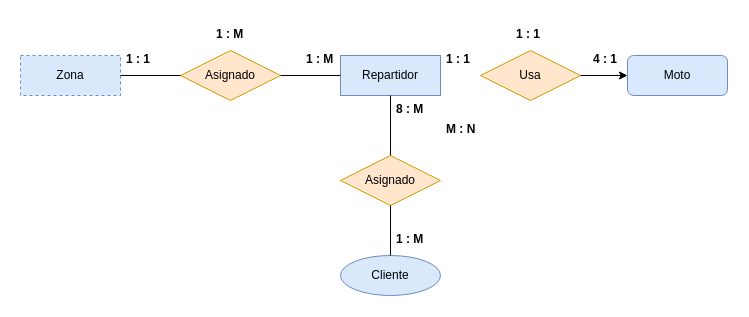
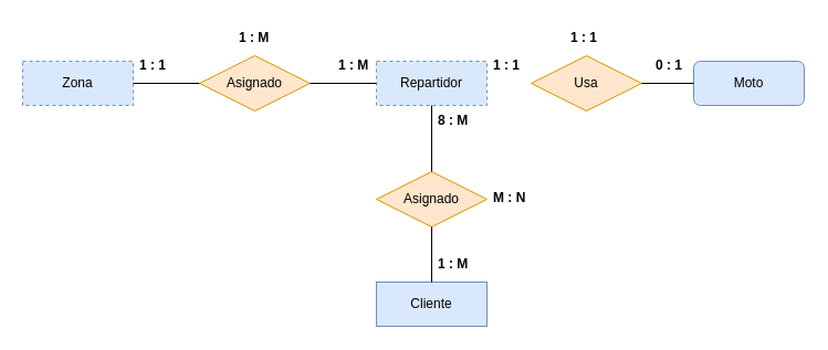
  <mxCell id="0" />
  <mxCell id="1" parent="0" />
- <mxCell id="2" value="Repartidor" style="whiteSpace=wrap;html=1;align=center;fillColor=#dae8fc;strokeColor=#6c8ebf;" vertex="1" parent="1"><mxGeometry x="340" y="55" width="100" height="40" as="geometry" /></mxCell>
+ <mxCell id="2" value="Repartidor" style="whiteSpace=wrap;html=1;align=center;fillColor=#dae8fc;strokeColor=#6c8ebf;dashed=1;" vertex="1" parent="1"><mxGeometry x="340" y="55" width="100" height="40" as="geometry" /></mxCell>
  <mxCell id="3" value="Zona" style="whiteSpace=wrap;html=1;align=center;fillColor=#dae8fc;strokeColor=#6c8ebf;dashed=1;" vertex="1" parent="1"><mxGeometry x="20" y="55" width="100" height="40" as="geometry" /></mxCell>
- <mxCell id="4" value="Cliente" style="ellipse;whiteSpace=wrap;html=1;align=center;fillColor=#dae8fc;strokeColor=#6c8ebf;" vertex="1" parent="1"><mxGeometry x="340" y="255" width="100" height="40" as="geometry" /></mxCell>
+ <mxCell id="4" value="Cliente" style="whiteSpace=wrap;html=1;align=center;fillColor=#dae8fc;strokeColor=#6c8ebf;" vertex="1" parent="1"><mxGeometry x="340" y="255" width="100" height="40" as="geometry" /></mxCell>
  <mxCell id="5" value="Moto" style="whiteSpace=wrap;html=1;align=center;fillColor=#dae8fc;strokeColor=#6c8ebf;rounded=1;" vertex="1" parent="1"><mxGeometry x="627" y="55" width="100" height="40" as="geometry" /></mxCell>
  <mxCell id="6" value="Asignado" style="shape=rhombus;perimeter=rhombusPerimeter;whiteSpace=wrap;html=1;align=center;fillColor=#ffe6cc;strokeColor=#d79b00;" vertex="1" parent="1"><mxGeometry x="180" y="50" width="100" height="50" as="geometry" /></mxCell>
  <mxCell id="7" value="" style="endArrow=none;html=1;rounded=0;" edge="1" parent="1" source="2" target="6"><mxGeometry relative="1" as="geometry"><mxPoint x="60" y="145" as="sourcePoint" /><mxPoint x="220" y="145" as="targetPoint" /></mxGeometry></mxCell>
  <mxCell id="8" value="" style="endArrow=none;html=1;rounded=0;" edge="1" parent="1" source="6" target="3"><mxGeometry relative="1" as="geometry"><mxPoint x="200" y="135" as="sourcePoint" /><mxPoint x="360" y="135" as="targetPoint" /></mxGeometry></mxCell>
  <mxCell id="9" value="1 : M" style="text;strokeColor=none;fillColor=none;spacingLeft=4;spacingRight=4;overflow=hidden;rotatable=0;points=[[0,0.5],[1,0.5]];portConstraint=eastwest;fontSize=12;whiteSpace=wrap;html=1;fontStyle=1" vertex="1" parent="1"><mxGeometry x="210" y="20" width="40" height="30" as="geometry" /></mxCell>
  <mxCell id="10" value="1 : M" style="text;strokeColor=none;fillColor=none;spacingLeft=4;spacingRight=4;overflow=hidden;rotatable=0;points=[[0,0.5],[1,0.5]];portConstraint=eastwest;fontSize=12;whiteSpace=wrap;html=1;fontStyle=1" vertex="1" parent="1"><mxGeometry x="300" y="45" width="40" height="30" as="geometry" /></mxCell>
  <mxCell id="11" value="1 : 1" style="text;strokeColor=none;fillColor=none;spacingLeft=4;spacingRight=4;overflow=hidden;rotatable=0;points=[[0,0.5],[1,0.5]];portConstraint=eastwest;fontSize=12;whiteSpace=wrap;html=1;fontStyle=1" vertex="1" parent="1"><mxGeometry x="120" y="45" width="40" height="30" as="geometry" /></mxCell>
  <mxCell id="12" value="Asignado" style="shape=rhombus;perimeter=rhombusPerimeter;whiteSpace=wrap;html=1;align=center;fillColor=#ffe6cc;strokeColor=#d79b00;" vertex="1" parent="1"><mxGeometry x="340" y="155" width="100" height="50" as="geometry" /></mxCell>
  <mxCell id="13" value="Usa" style="shape=rhombus;perimeter=rhombusPerimeter;whiteSpace=wrap;html=1;align=center;fillColor=#ffe6cc;strokeColor=#d79b00;" vertex="1" parent="1"><mxGeometry x="480" y="50" width="100" height="50" as="geometry" /></mxCell>
- <mxCell id="14" value="" style="endArrow=classic;html=1;rounded=0;" edge="1" parent="1" source="13" target="5"><mxGeometry relative="1" as="geometry"><mxPoint x="540" y="145" as="sourcePoint" /><mxPoint x="700" y="145" as="targetPoint" /></mxGeometry></mxCell>
+ <mxCell id="14" value="" style="endArrow=none;html=1;rounded=0;" edge="1" parent="1" source="13" target="5"><mxGeometry relative="1" as="geometry"><mxPoint x="540" y="145" as="sourcePoint" /><mxPoint x="700" y="145" as="targetPoint" /></mxGeometry></mxCell>
  <mxCell id="15" value="" style="endArrow=none;html=1;rounded=0;" edge="1" parent="1" source="2" target="12"><mxGeometry relative="1" as="geometry"><mxPoint x="350" y="125" as="sourcePoint" /><mxPoint x="510" y="125" as="targetPoint" /></mxGeometry></mxCell>
  <mxCell id="16" value="" style="endArrow=none;html=1;rounded=0;" edge="1" parent="1" source="4" target="12"><mxGeometry relative="1" as="geometry"><mxPoint x="250" y="235" as="sourcePoint" /><mxPoint x="410" y="235" as="targetPoint" /></mxGeometry></mxCell>
- <mxCell id="17" value="M : N" style="text;strokeColor=none;fillColor=none;spacingLeft=4;spacingRight=4;overflow=hidden;rotatable=0;points=[[0,0.5],[1,0.5]];portConstraint=eastwest;fontSize=12;whiteSpace=wrap;html=1;fontStyle=1" vertex="1" parent="1"><mxGeometry x="440" y="115" width="40" height="30" as="geometry" /></mxCell>
+ <mxCell id="17" value="M : N" style="text;strokeColor=none;fillColor=none;spacingLeft=4;spacingRight=4;overflow=hidden;rotatable=0;points=[[0,0.5],[1,0.5]];portConstraint=eastwest;fontSize=12;whiteSpace=wrap;html=1;fontStyle=1" vertex="1" parent="1"><mxGeometry x="440" y="165" width="40" height="30" as="geometry" /></mxCell>
  <mxCell id="18" value="8 : M" style="text;strokeColor=none;fillColor=none;spacingLeft=4;spacingRight=4;overflow=hidden;rotatable=0;points=[[0,0.5],[1,0.5]];portConstraint=eastwest;fontSize=12;whiteSpace=wrap;html=1;fontStyle=1" vertex="1" parent="1"><mxGeometry x="390" y="95" width="40" height="30" as="geometry" /></mxCell>
  <mxCell id="19" value="1 : M" style="text;strokeColor=none;fillColor=none;spacingLeft=4;spacingRight=4;overflow=hidden;rotatable=0;points=[[0,0.5],[1,0.5]];portConstraint=eastwest;fontSize=12;whiteSpace=wrap;html=1;fontStyle=1" vertex="1" parent="1"><mxGeometry x="390" y="225" width="40" height="30" as="geometry" /></mxCell>
  <mxCell id="20" value="1 : 1" style="text;strokeColor=none;fillColor=none;spacingLeft=4;spacingRight=4;overflow=hidden;rotatable=0;points=[[0,0.5],[1,0.5]];portConstraint=eastwest;fontSize=12;whiteSpace=wrap;html=1;fontStyle=1" vertex="1" parent="1"><mxGeometry x="510" y="20" width="40" height="30" as="geometry" /></mxCell>
- <mxCell id="21" value="4 : 1" style="text;strokeColor=none;fillColor=none;spacingLeft=4;spacingRight=4;overflow=hidden;rotatable=0;points=[[0,0.5],[1,0.5]];portConstraint=eastwest;fontSize=12;whiteSpace=wrap;html=1;fontStyle=1" vertex="1" parent="1"><mxGeometry x="587" y="45" width="40" height="30" as="geometry" /></mxCell>
+ <mxCell id="21" value="0 : 1" style="text;strokeColor=none;fillColor=none;spacingLeft=4;spacingRight=4;overflow=hidden;rotatable=0;points=[[0,0.5],[1,0.5]];portConstraint=eastwest;fontSize=12;whiteSpace=wrap;html=1;fontStyle=1" vertex="1" parent="1"><mxGeometry x="587" y="45" width="40" height="30" as="geometry" /></mxCell>
  <mxCell id="22" value="1 : 1" style="text;strokeColor=none;fillColor=none;spacingLeft=4;spacingRight=4;overflow=hidden;rotatable=0;points=[[0,0.5],[1,0.5]];portConstraint=eastwest;fontSize=12;whiteSpace=wrap;html=1;fontStyle=1" vertex="1" parent="1"><mxGeometry x="440" y="45" width="40" height="30" as="geometry" /></mxCell>
